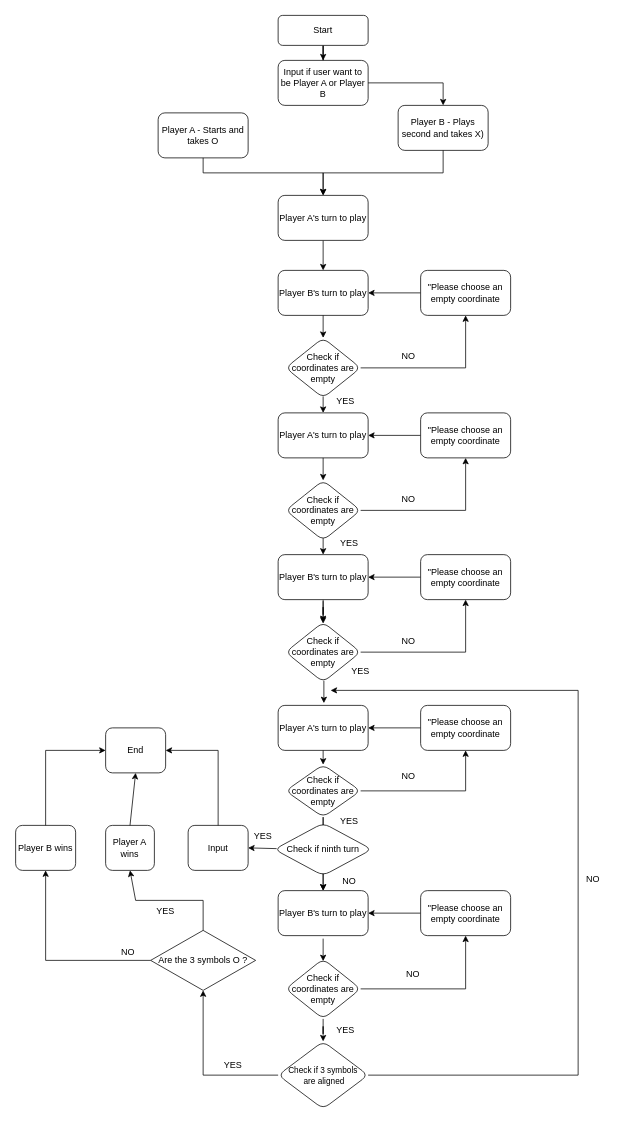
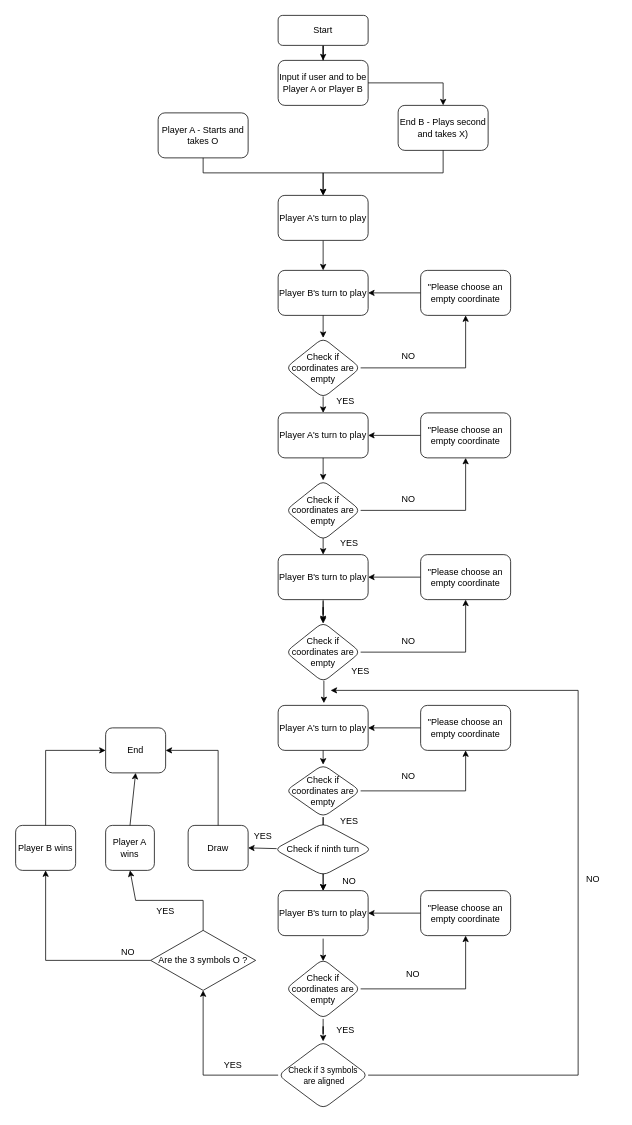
  <mxCell id="0" />
  <mxCell id="1" parent="0" />
  <mxCell id="2" value="" style="edgeStyle=orthogonalEdgeStyle;rounded=0;orthogonalLoop=1;jettySize=auto;html=1;" edge="1" parent="1" source="3" target="4"><mxGeometry relative="1" as="geometry" /></mxCell>
  <mxCell id="3" value="Start" style="rounded=1;whiteSpace=wrap;html=1;fontSize=12;glass=0;strokeWidth=1;shadow=0;" parent="1" vertex="1"><mxGeometry x="370" y="20" width="120" height="40" as="geometry" /></mxCell>
- <mxCell id="4" value="Input if user want to be Player A or Player B" style="whiteSpace=wrap;html=1;rounded=1;glass=0;strokeWidth=1;shadow=0;" vertex="1" parent="1"><mxGeometry x="370" y="80" width="120" height="60" as="geometry" /></mxCell>
+ <mxCell id="4" value="Input if user and to be Player A or Player B" style="whiteSpace=wrap;html=1;rounded=1;glass=0;strokeWidth=1;shadow=0;" vertex="1" parent="1"><mxGeometry x="370" y="80" width="120" height="60" as="geometry" /></mxCell>
  <mxCell id="5" value="" style="edgeStyle=orthogonalEdgeStyle;rounded=0;orthogonalLoop=1;jettySize=auto;html=1;" edge="1" parent="1" source="6" target="7"><mxGeometry relative="1" as="geometry" /></mxCell>
  <mxCell id="6" value="Player A's turn to play" style="whiteSpace=wrap;html=1;rounded=1;glass=0;strokeWidth=1;shadow=0;" vertex="1" parent="1"><mxGeometry x="370" y="260" width="120" height="60" as="geometry" /></mxCell>
  <mxCell id="7" value="Player B's turn to play" style="whiteSpace=wrap;html=1;rounded=1;glass=0;strokeWidth=1;shadow=0;" vertex="1" parent="1"><mxGeometry x="370" y="360" width="120" height="60" as="geometry" /></mxCell>
  <mxCell id="8" value="" style="edgeStyle=orthogonalEdgeStyle;rounded=0;orthogonalLoop=1;jettySize=auto;html=1;" edge="1" parent="1" source="9" target="11"><mxGeometry relative="1" as="geometry" /></mxCell>
  <mxCell id="9" value="Check if coordinates are empty" style="rhombus;whiteSpace=wrap;html=1;rounded=1;glass=0;strokeWidth=1;shadow=0;" vertex="1" parent="1"><mxGeometry x="380" y="450" width="100" height="80" as="geometry" /></mxCell>
  <mxCell id="10" value="" style="edgeStyle=orthogonalEdgeStyle;rounded=0;orthogonalLoop=1;jettySize=auto;html=1;" edge="1" parent="1" source="11" target="7"><mxGeometry relative="1" as="geometry" /></mxCell>
  <mxCell id="11" value="&quot;Please choose an empty coordinate" style="whiteSpace=wrap;html=1;rounded=1;glass=0;strokeWidth=1;shadow=0;" vertex="1" parent="1"><mxGeometry x="560" y="360" width="120" height="60" as="geometry" /></mxCell>
  <mxCell id="12" value="" style="endArrow=classic;html=1;rounded=0;exitX=0.5;exitY=1;exitDx=0;exitDy=0;entryX=0.5;entryY=0;entryDx=0;entryDy=0;" edge="1" parent="1" source="7" target="9"><mxGeometry width="50" height="50" relative="1" as="geometry"><mxPoint x="400" y="470" as="sourcePoint" /><mxPoint x="450" y="420" as="targetPoint" /></mxGeometry></mxCell>
  <mxCell id="13" value="Player A's turn to play" style="whiteSpace=wrap;html=1;rounded=1;glass=0;strokeWidth=1;shadow=0;" vertex="1" parent="1"><mxGeometry x="370" y="550" width="120" height="60" as="geometry" /></mxCell>
  <mxCell id="14" value="" style="edgeStyle=orthogonalEdgeStyle;rounded=0;orthogonalLoop=1;jettySize=auto;html=1;" edge="1" parent="1" source="15" target="17"><mxGeometry relative="1" as="geometry" /></mxCell>
  <mxCell id="15" value="Check if coordinates are empty" style="rhombus;whiteSpace=wrap;html=1;rounded=1;glass=0;strokeWidth=1;shadow=0;" vertex="1" parent="1"><mxGeometry x="380" y="640" width="100" height="80" as="geometry" /></mxCell>
  <mxCell id="16" value="" style="edgeStyle=orthogonalEdgeStyle;rounded=0;orthogonalLoop=1;jettySize=auto;html=1;" edge="1" parent="1" source="17" target="13"><mxGeometry relative="1" as="geometry" /></mxCell>
  <mxCell id="17" value="&quot;Please choose an empty coordinate" style="whiteSpace=wrap;html=1;rounded=1;glass=0;strokeWidth=1;shadow=0;" vertex="1" parent="1"><mxGeometry x="560" y="550" width="120" height="60" as="geometry" /></mxCell>
  <mxCell id="18" value="" style="endArrow=classic;html=1;rounded=0;exitX=0.5;exitY=1;exitDx=0;exitDy=0;entryX=0.5;entryY=0;entryDx=0;entryDy=0;" edge="1" parent="1" source="13" target="15"><mxGeometry width="50" height="50" relative="1" as="geometry"><mxPoint x="400" y="660" as="sourcePoint" /><mxPoint x="450" y="610" as="targetPoint" /></mxGeometry></mxCell>
  <mxCell id="19" value="" style="endArrow=classic;html=1;rounded=0;" edge="1" parent="1" target="9"><mxGeometry width="50" height="50" relative="1" as="geometry"><mxPoint x="430" y="530" as="sourcePoint" /><mxPoint x="480" y="480" as="targetPoint" /></mxGeometry></mxCell>
  <mxCell id="20" value="" style="endArrow=classic;html=1;rounded=0;" edge="1" parent="1"><mxGeometry width="50" height="50" relative="1" as="geometry"><mxPoint x="430" y="528" as="sourcePoint" /><mxPoint x="430" y="550" as="targetPoint" /></mxGeometry></mxCell>
  <mxCell id="21" value="" style="edgeStyle=orthogonalEdgeStyle;rounded=0;orthogonalLoop=1;jettySize=auto;html=1;" edge="1" parent="1" source="22" target="24"><mxGeometry relative="1" as="geometry" /></mxCell>
  <mxCell id="22" value="Player B's turn to play" style="whiteSpace=wrap;html=1;rounded=1;glass=0;strokeWidth=1;shadow=0;" vertex="1" parent="1"><mxGeometry x="370" y="739" width="120" height="60" as="geometry" /></mxCell>
  <mxCell id="23" value="" style="edgeStyle=orthogonalEdgeStyle;rounded=0;orthogonalLoop=1;jettySize=auto;html=1;" edge="1" parent="1" source="24" target="26"><mxGeometry relative="1" as="geometry" /></mxCell>
  <mxCell id="24" value="Check if coordinates are empty" style="rhombus;whiteSpace=wrap;html=1;rounded=1;glass=0;strokeWidth=1;shadow=0;" vertex="1" parent="1"><mxGeometry x="380" y="829" width="100" height="80" as="geometry" /></mxCell>
  <mxCell id="25" value="" style="edgeStyle=orthogonalEdgeStyle;rounded=0;orthogonalLoop=1;jettySize=auto;html=1;" edge="1" parent="1" source="26" target="22"><mxGeometry relative="1" as="geometry" /></mxCell>
  <mxCell id="26" value="&quot;Please choose an empty coordinate" style="whiteSpace=wrap;html=1;rounded=1;glass=0;strokeWidth=1;shadow=0;" vertex="1" parent="1"><mxGeometry x="560" y="739" width="120" height="60" as="geometry" /></mxCell>
  <mxCell id="27" value="" style="endArrow=classic;html=1;rounded=0;" edge="1" parent="1"><mxGeometry width="50" height="50" relative="1" as="geometry"><mxPoint x="430" y="717" as="sourcePoint" /><mxPoint x="430" y="739" as="targetPoint" /></mxGeometry></mxCell>
  <mxCell id="28" value="" style="endArrow=classic;html=1;rounded=0;exitX=0.5;exitY=1;exitDx=0;exitDy=0;entryX=0.5;entryY=0;entryDx=0;entryDy=0;" edge="1" parent="1"><mxGeometry width="50" height="50" relative="1" as="geometry"><mxPoint x="430" y="801" as="sourcePoint" /><mxPoint x="430" y="831" as="targetPoint" /></mxGeometry></mxCell>
  <mxCell id="29" value="Player A's turn to play" style="whiteSpace=wrap;html=1;rounded=1;glass=0;strokeWidth=1;shadow=0;" vertex="1" parent="1"><mxGeometry x="370" y="940" width="120" height="60" as="geometry" /></mxCell>
  <mxCell id="30" value="" style="edgeStyle=orthogonalEdgeStyle;rounded=0;orthogonalLoop=1;jettySize=auto;html=1;" edge="1" parent="1" source="33" target="35"><mxGeometry relative="1" as="geometry" /></mxCell>
  <mxCell id="31" value="" style="edgeStyle=orthogonalEdgeStyle;rounded=0;orthogonalLoop=1;jettySize=auto;html=1;" edge="1" parent="1" source="33" target="37"><mxGeometry relative="1" as="geometry" /></mxCell>
  <mxCell id="32" value="" style="edgeStyle=orthogonalEdgeStyle;rounded=0;orthogonalLoop=1;jettySize=auto;html=1;" edge="1" parent="1" source="33" target="37"><mxGeometry relative="1" as="geometry" /></mxCell>
  <mxCell id="33" value="Check if coordinates are empty" style="rhombus;whiteSpace=wrap;html=1;rounded=1;glass=0;strokeWidth=1;shadow=0;" vertex="1" parent="1"><mxGeometry x="380" y="1019" width="100" height="70" as="geometry" /></mxCell>
  <mxCell id="34" value="" style="edgeStyle=orthogonalEdgeStyle;rounded=0;orthogonalLoop=1;jettySize=auto;html=1;" edge="1" parent="1" source="35" target="29"><mxGeometry relative="1" as="geometry" /></mxCell>
  <mxCell id="35" value="&quot;Please choose an empty coordinate" style="whiteSpace=wrap;html=1;rounded=1;glass=0;strokeWidth=1;shadow=0;" vertex="1" parent="1"><mxGeometry x="560" y="940" width="120" height="60" as="geometry" /></mxCell>
  <mxCell id="36" value="" style="endArrow=classic;html=1;rounded=0;exitX=0.5;exitY=1;exitDx=0;exitDy=0;entryX=0.5;entryY=0;entryDx=0;entryDy=0;" edge="1" parent="1" source="29" target="33"><mxGeometry width="50" height="50" relative="1" as="geometry"><mxPoint x="400" y="1050" as="sourcePoint" /><mxPoint x="450" y="1000" as="targetPoint" /></mxGeometry></mxCell>
  <mxCell id="37" value="Player B's turn to play" style="whiteSpace=wrap;html=1;rounded=1;glass=0;strokeWidth=1;shadow=0;" vertex="1" parent="1"><mxGeometry x="370" y="1187" width="120" height="60" as="geometry" /></mxCell>
  <mxCell id="38" value="" style="edgeStyle=orthogonalEdgeStyle;rounded=0;orthogonalLoop=1;jettySize=auto;html=1;exitX=1;exitY=0.5;exitDx=0;exitDy=0;" edge="1" parent="1" target="40" source="44"><mxGeometry relative="1" as="geometry"><mxPoint x="480" y="1284" as="sourcePoint" /></mxGeometry></mxCell>
  <mxCell id="39" value="" style="edgeStyle=orthogonalEdgeStyle;rounded=0;orthogonalLoop=1;jettySize=auto;html=1;" edge="1" parent="1" source="40" target="37"><mxGeometry relative="1" as="geometry" /></mxCell>
  <mxCell id="40" value="&quot;Please choose an empty coordinate" style="whiteSpace=wrap;html=1;rounded=1;glass=0;strokeWidth=1;shadow=0;" vertex="1" parent="1"><mxGeometry x="560" y="1187" width="120" height="60" as="geometry" /></mxCell>
  <mxCell id="41" value="" style="endArrow=classic;html=1;rounded=0;exitX=0.5;exitY=1;exitDx=0;exitDy=0;entryX=0.5;entryY=0;entryDx=0;entryDy=0;" edge="1" parent="1"><mxGeometry width="50" height="50" relative="1" as="geometry"><mxPoint x="430" y="1251" as="sourcePoint" /><mxPoint x="430" y="1281" as="targetPoint" /></mxGeometry></mxCell>
  <mxCell id="42" value="" style="endArrow=classic;html=1;rounded=0;exitX=0.5;exitY=1;exitDx=0;exitDy=0;entryX=0.5;entryY=0;entryDx=0;entryDy=0;" edge="1" parent="1"><mxGeometry width="50" height="50" relative="1" as="geometry"><mxPoint x="431" y="907" as="sourcePoint" /><mxPoint x="431" y="937" as="targetPoint" /></mxGeometry></mxCell>
  <mxCell id="43" value="" style="edgeStyle=orthogonalEdgeStyle;rounded=0;orthogonalLoop=1;jettySize=auto;html=1;" edge="1" parent="1" source="44" target="45"><mxGeometry relative="1" as="geometry" /></mxCell>
  <mxCell id="44" value="Check if coordinates are empty" style="rhombus;whiteSpace=wrap;html=1;rounded=1;glass=0;strokeWidth=1;shadow=0;" vertex="1" parent="1"><mxGeometry x="380" y="1278" width="100" height="80" as="geometry" /></mxCell>
  <mxCell id="45" value="&lt;font style=&quot;font-size: 11px;&quot;&gt;Check if 3 symbols&lt;br&gt;&amp;nbsp;are aligned&lt;/font&gt;" style="rhombus;whiteSpace=wrap;html=1;rounded=1;glass=0;strokeWidth=1;shadow=0;" vertex="1" parent="1"><mxGeometry x="370" y="1388" width="120" height="90" as="geometry" /></mxCell>
  <mxCell id="46" value="" style="endArrow=classic;html=1;rounded=0;exitX=1;exitY=0.5;exitDx=0;exitDy=0;" edge="1" parent="1" source="45"><mxGeometry width="50" height="50" relative="1" as="geometry"><mxPoint x="487" y="1400" as="sourcePoint" /><mxPoint x="440" y="920" as="targetPoint" /><Array as="points"><mxPoint x="770" y="1433" /><mxPoint x="770" y="920" /></Array></mxGeometry></mxCell>
  <mxCell id="47" value="NO" style="text;html=1;strokeColor=none;fillColor=none;align=center;verticalAlign=middle;whiteSpace=wrap;rounded=0;" vertex="1" parent="1"><mxGeometry x="760" y="1157" width="60" height="30" as="geometry" /></mxCell>
  <mxCell id="48" value="YES" style="text;html=1;strokeColor=none;fillColor=none;align=center;verticalAlign=middle;whiteSpace=wrap;rounded=0;" vertex="1" parent="1"><mxGeometry x="280" y="1405" width="60" height="30" as="geometry" /></mxCell>
  <mxCell id="49" value="" style="endArrow=classic;html=1;rounded=0;exitX=0;exitY=0.5;exitDx=0;exitDy=0;" edge="1" parent="1" source="45"><mxGeometry width="50" height="50" relative="1" as="geometry"><mxPoint x="340" y="1410" as="sourcePoint" /><mxPoint x="270" y="1320" as="targetPoint" /><Array as="points"><mxPoint x="270" y="1433" /></Array></mxGeometry></mxCell>
  <mxCell id="50" value="" style="edgeStyle=orthogonalEdgeStyle;rounded=0;orthogonalLoop=1;jettySize=auto;html=1;entryX=0.5;entryY=1;entryDx=0;entryDy=0;" edge="1" parent="1" source="51" target="55"><mxGeometry relative="1" as="geometry"><mxPoint x="110" y="1180" as="targetPoint" /><Array as="points"><mxPoint x="60" y="1280" /></Array></mxGeometry></mxCell>
  <mxCell id="51" value="Are the 3 symbols O ?" style="rhombus;whiteSpace=wrap;html=1;" vertex="1" parent="1"><mxGeometry x="200" y="1240" width="140" height="80" as="geometry" /></mxCell>
  <mxCell id="52" value="" style="endArrow=classic;html=1;rounded=0;entryX=0.5;entryY=1;entryDx=0;entryDy=0;" edge="1" parent="1" target="58"><mxGeometry width="50" height="50" relative="1" as="geometry"><mxPoint x="270" y="1240" as="sourcePoint" /><mxPoint x="270" y="1180" as="targetPoint" /><Array as="points"><mxPoint x="270" y="1200" /><mxPoint x="180" y="1200" /></Array></mxGeometry></mxCell>
- <mxCell id="53" value="Input" style="rounded=1;whiteSpace=wrap;html=1;" vertex="1" parent="1"><mxGeometry x="250" y="1100" width="80" height="60" as="geometry" /></mxCell>
+ <mxCell id="53" value="Draw" style="rounded=1;whiteSpace=wrap;html=1;" vertex="1" parent="1"><mxGeometry x="250" y="1100" width="80" height="60" as="geometry" /></mxCell>
  <mxCell id="54" value="End" style="rounded=1;whiteSpace=wrap;html=1;" vertex="1" parent="1"><mxGeometry x="140" y="970" width="80" height="60" as="geometry" /></mxCell>
  <mxCell id="55" value="Player B wins" style="rounded=1;whiteSpace=wrap;html=1;" vertex="1" parent="1"><mxGeometry x="20" y="1100" width="80" height="60" as="geometry" /></mxCell>
  <mxCell id="56" value="YES" style="text;html=1;strokeColor=none;fillColor=none;align=center;verticalAlign=middle;whiteSpace=wrap;rounded=0;" vertex="1" parent="1"><mxGeometry x="190" y="1200" width="60" height="30" as="geometry" /></mxCell>
  <mxCell id="57" value="NO" style="text;html=1;strokeColor=none;fillColor=none;align=center;verticalAlign=middle;whiteSpace=wrap;rounded=0;" vertex="1" parent="1"><mxGeometry x="140" y="1254" width="60" height="30" as="geometry" /></mxCell>
  <mxCell id="58" value="Player A wins" style="rounded=1;whiteSpace=wrap;html=1;" vertex="1" parent="1"><mxGeometry x="140" y="1100" width="65" height="60" as="geometry" /></mxCell>
  <mxCell id="59" value="Check if ninth turn" style="rhombus;whiteSpace=wrap;html=1;rounded=1;glass=0;strokeWidth=1;shadow=0;" vertex="1" parent="1"><mxGeometry x="365" y="1097" width="130" height="70" as="geometry" /></mxCell>
  <mxCell id="60" value="" style="endArrow=classic;html=1;rounded=0;exitX=0.5;exitY=0;exitDx=0;exitDy=0;entryX=0.5;entryY=1;entryDx=0;entryDy=0;" edge="1" parent="1" source="58" target="54"><mxGeometry width="50" height="50" relative="1" as="geometry"><mxPoint x="155" y="1090" as="sourcePoint" /><mxPoint x="205" y="1040" as="targetPoint" /></mxGeometry></mxCell>
  <mxCell id="61" value="" style="endArrow=classic;html=1;rounded=0;exitX=0;exitY=0.5;exitDx=0;exitDy=0;" edge="1" parent="1"><mxGeometry width="50" height="50" relative="1" as="geometry"><mxPoint x="368" y="1131" as="sourcePoint" /><mxPoint x="330" y="1130" as="targetPoint" /></mxGeometry></mxCell>
  <mxCell id="62" value="" style="endArrow=classic;html=1;rounded=0;entryX=0;entryY=0.5;entryDx=0;entryDy=0;" edge="1" parent="1" target="54"><mxGeometry width="50" height="50" relative="1" as="geometry"><mxPoint x="60" y="1100" as="sourcePoint" /><mxPoint x="110" y="1050" as="targetPoint" /><Array as="points"><mxPoint x="60" y="1000" /></Array></mxGeometry></mxCell>
  <mxCell id="63" value="" style="endArrow=classic;html=1;rounded=0;entryX=1;entryY=0.5;entryDx=0;entryDy=0;" edge="1" parent="1" target="54"><mxGeometry width="50" height="50" relative="1" as="geometry"><mxPoint x="290" y="1100" as="sourcePoint" /><mxPoint x="340" y="1050" as="targetPoint" /><Array as="points"><mxPoint x="290" y="1000" /></Array></mxGeometry></mxCell>
  <mxCell id="64" value="NO" style="text;html=1;strokeColor=none;fillColor=none;align=center;verticalAlign=middle;whiteSpace=wrap;rounded=0;" vertex="1" parent="1"><mxGeometry x="514" y="650" width="60" height="30" as="geometry" /></mxCell>
  <mxCell id="65" value="NO" style="text;html=1;strokeColor=none;fillColor=none;align=center;verticalAlign=middle;whiteSpace=wrap;rounded=0;" vertex="1" parent="1"><mxGeometry x="514" y="460" width="60" height="30" as="geometry" /></mxCell>
  <mxCell id="66" value="NO" style="text;html=1;strokeColor=none;fillColor=none;align=center;verticalAlign=middle;whiteSpace=wrap;rounded=0;" vertex="1" parent="1"><mxGeometry x="514" y="840" width="60" height="30" as="geometry" /></mxCell>
  <mxCell id="67" value="NO" style="text;html=1;strokeColor=none;fillColor=none;align=center;verticalAlign=middle;whiteSpace=wrap;rounded=0;" vertex="1" parent="1"><mxGeometry x="514" y="1019" width="60" height="30" as="geometry" /></mxCell>
  <mxCell id="68" value="NO" style="text;html=1;strokeColor=none;fillColor=none;align=center;verticalAlign=middle;whiteSpace=wrap;rounded=0;" vertex="1" parent="1"><mxGeometry x="520" y="1284" width="60" height="30" as="geometry" /></mxCell>
  <mxCell id="69" value="YES" style="text;html=1;strokeColor=none;fillColor=none;align=center;verticalAlign=middle;whiteSpace=wrap;rounded=0;" vertex="1" parent="1"><mxGeometry x="430" y="520" width="60" height="30" as="geometry" /></mxCell>
  <mxCell id="70" value="YES" style="text;html=1;strokeColor=none;fillColor=none;align=center;verticalAlign=middle;whiteSpace=wrap;rounded=0;" vertex="1" parent="1"><mxGeometry x="435" y="709" width="60" height="30" as="geometry" /></mxCell>
  <mxCell id="71" value="YES" style="text;html=1;strokeColor=none;fillColor=none;align=center;verticalAlign=middle;whiteSpace=wrap;rounded=0;" vertex="1" parent="1"><mxGeometry x="450" y="879" width="60" height="30" as="geometry" /></mxCell>
  <mxCell id="72" value="YES" style="text;html=1;strokeColor=none;fillColor=none;align=center;verticalAlign=middle;whiteSpace=wrap;rounded=0;" vertex="1" parent="1"><mxGeometry x="320" y="1100" width="60" height="30" as="geometry" /></mxCell>
  <mxCell id="73" value="YES" style="text;html=1;strokeColor=none;fillColor=none;align=center;verticalAlign=middle;whiteSpace=wrap;rounded=0;" vertex="1" parent="1"><mxGeometry x="435" y="1080" width="60" height="30" as="geometry" /></mxCell>
  <mxCell id="74" value="NO" style="text;html=1;strokeColor=none;fillColor=none;align=center;verticalAlign=middle;whiteSpace=wrap;rounded=0;" vertex="1" parent="1"><mxGeometry x="435" y="1160" width="60" height="30" as="geometry" /></mxCell>
  <mxCell id="75" value="YES" style="text;html=1;strokeColor=none;fillColor=none;align=center;verticalAlign=middle;whiteSpace=wrap;rounded=0;" vertex="1" parent="1"><mxGeometry x="430" y="1358" width="60" height="30" as="geometry" /></mxCell>
  <mxCell id="76" value="Player A - Starts and takes O" style="whiteSpace=wrap;html=1;rounded=1;glass=0;strokeWidth=1;shadow=0;" vertex="1" parent="1"><mxGeometry x="210" y="150" width="120" height="60" as="geometry" /></mxCell>
- <mxCell id="77" value="Player B - Plays second and takes X)" style="whiteSpace=wrap;html=1;rounded=1;glass=0;strokeWidth=1;shadow=0;" vertex="1" parent="1"><mxGeometry x="530" y="140" width="120" height="60" as="geometry" /></mxCell>
+ <mxCell id="77" value="End B - Plays second and takes X)" style="whiteSpace=wrap;html=1;rounded=1;glass=0;strokeWidth=1;shadow=0;" vertex="1" parent="1"><mxGeometry x="530" y="140" width="120" height="60" as="geometry" /></mxCell>
  <mxCell id="78" value="" style="endArrow=classic;html=1;rounded=0;fontSize=11;exitX=1;exitY=0.5;exitDx=0;exitDy=0;entryX=0.5;entryY=0;entryDx=0;entryDy=0;" edge="1" parent="1" source="4" target="77"><mxGeometry width="50" height="50" relative="1" as="geometry"><mxPoint x="520" y="250" as="sourcePoint" /><mxPoint x="570" y="200" as="targetPoint" /><Array as="points"><mxPoint x="590" y="110" /></Array></mxGeometry></mxCell>
  <mxCell id="79" value="" style="endArrow=classic;html=1;rounded=0;fontSize=11;entryX=0.5;entryY=0;entryDx=0;entryDy=0;exitX=0.5;exitY=1;exitDx=0;exitDy=0;" edge="1" parent="1" source="76" target="6"><mxGeometry width="50" height="50" relative="1" as="geometry"><mxPoint x="260" y="230" as="sourcePoint" /><mxPoint x="570" y="230" as="targetPoint" /><Array as="points"><mxPoint x="270" y="230" /><mxPoint x="430" y="230" /></Array></mxGeometry></mxCell>
  <mxCell id="80" value="" style="endArrow=classic;html=1;rounded=0;fontSize=11;exitX=0.5;exitY=1;exitDx=0;exitDy=0;" edge="1" parent="1" source="77"><mxGeometry width="50" height="50" relative="1" as="geometry"><mxPoint x="520" y="280" as="sourcePoint" /><mxPoint x="430" y="260" as="targetPoint" /><Array as="points"><mxPoint x="590" y="230" /><mxPoint x="430" y="230" /></Array></mxGeometry></mxCell>
